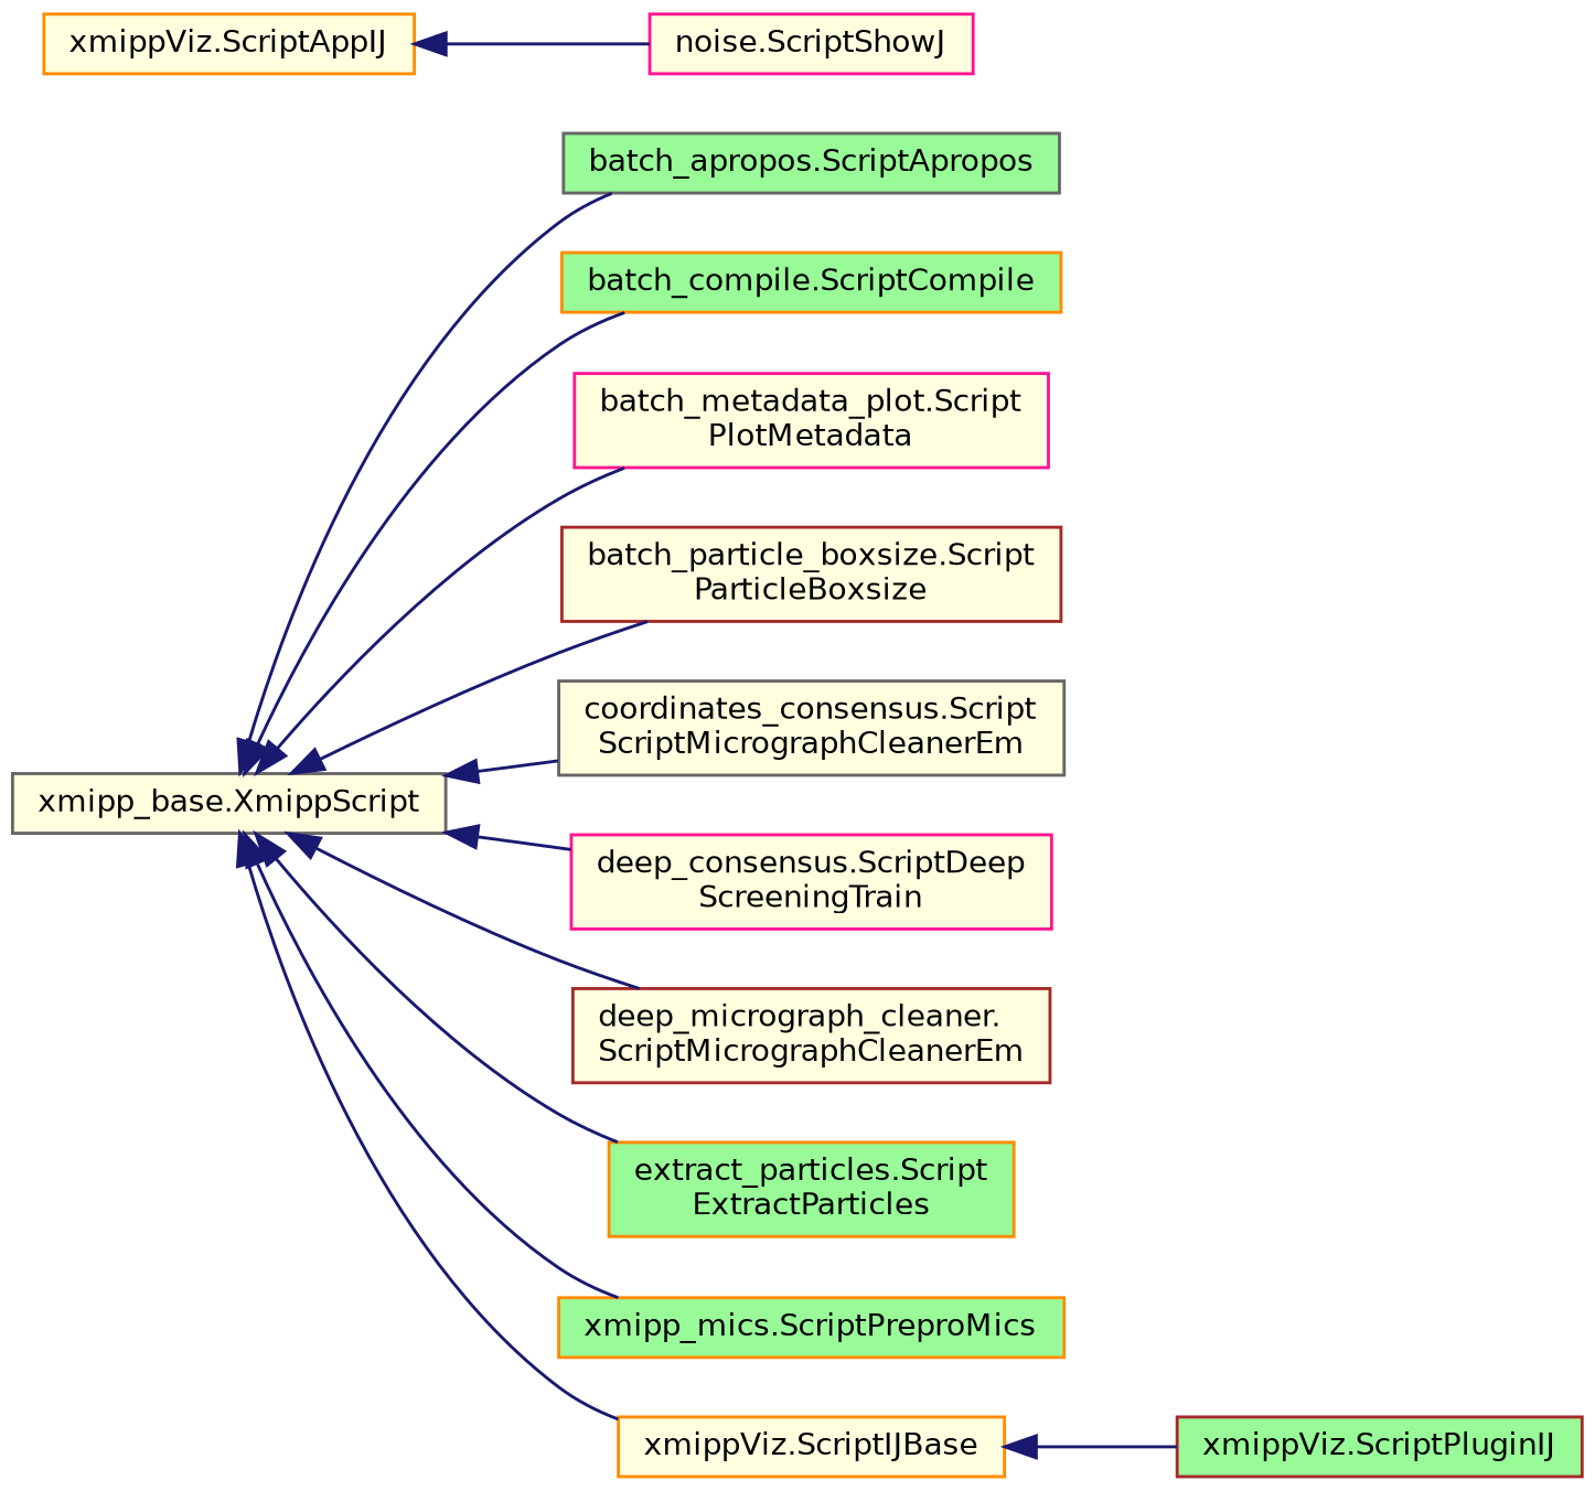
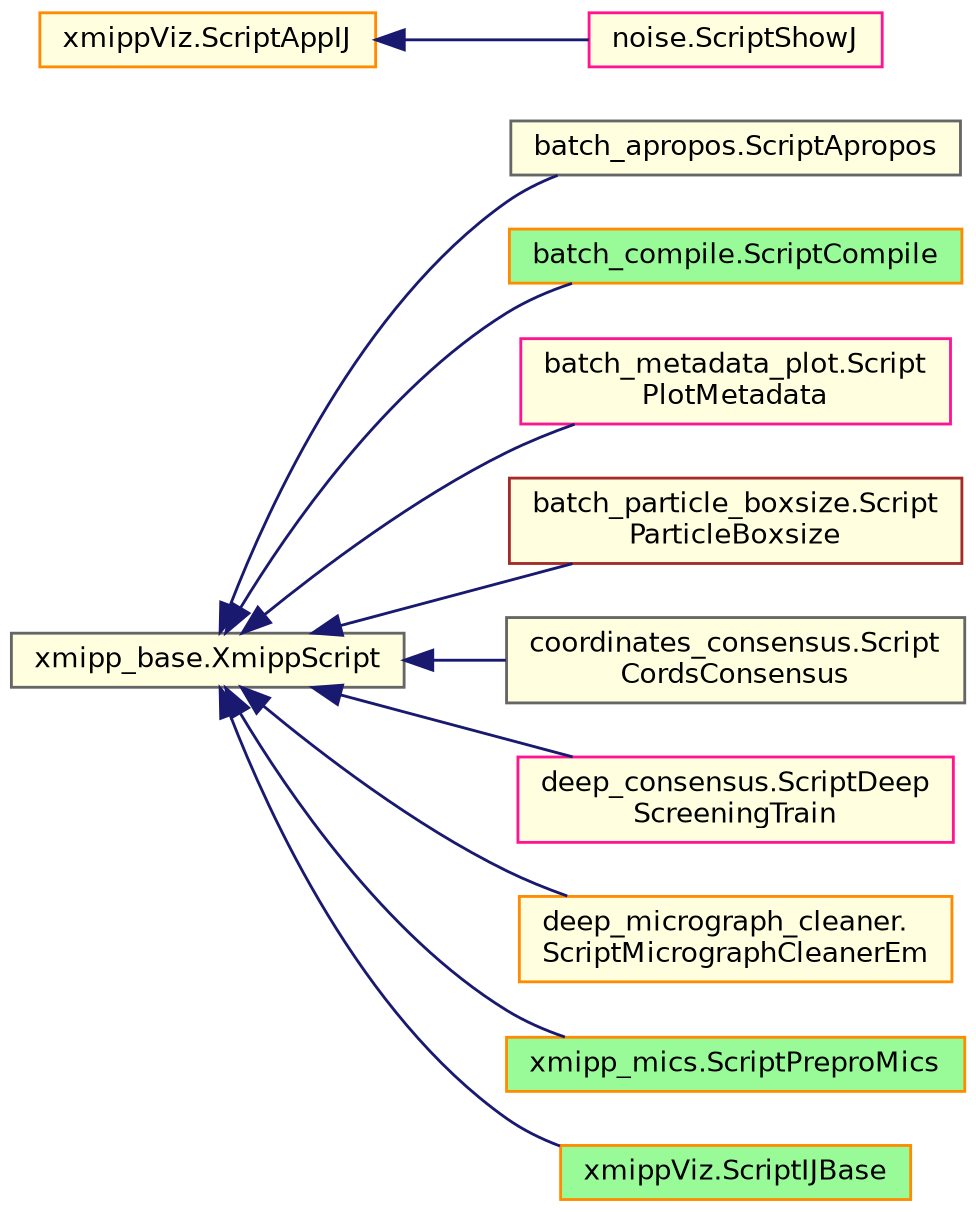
  digraph {
    rankdir=LR
    node [color=darkorange fillcolor=lightyellow fontname=Helvetica fontsize=10 shape=record style=filled]
    edge [color=midnightblue dir=back fontname=Helvetica fontsize=10 labelfontname=Helvetica labelfontsize=10 style=solid]
    n1 [color=gray40 height=0.2 label="xmipp_base.XmippScript" width=0.4]
-   n2 [color=gray40 fillcolor=palegreen height=0.2 label="batch_apropos.ScriptApropos" width=0.4]
+   n2 [color=gray40 height=0.2 label="batch_apropos.ScriptApropos" width=0.4]
    n3 [fillcolor=palegreen height=0.2 label="batch_compile.ScriptCompile" width=0.4]
    n4 [color=deeppink height=0.2 label="batch_metadata_plot.Script\lPlotMetadata" width=0.4]
    n5 [color=brown height=0.2 label="batch_particle_boxsize.Script\lParticleBoxsize" width=0.4]
-   n6 [color=gray40 height=0.2 label="coordinates_consensus.Script\lScriptMicrographCleanerEm" width=0.4]
+   n6 [color=gray40 height=0.2 label="coordinates_consensus.Script\lCordsConsensus" width=0.4]
    n7 [color=deeppink height=0.2 label="deep_consensus.ScriptDeep\lScreeningTrain" width=0.4]
-   n8 [color=brown height=0.2 label="deep_micrograph_cleaner.\lScriptMicrographCleanerEm" width=0.4]
-   n9 [fillcolor=palegreen height=0.2 label="extract_particles.Script\lExtractParticles" width=0.4]
+   n8 [height=0.2 label="deep_micrograph_cleaner.\lScriptMicrographCleanerEm" width=0.4]
    n10 [fillcolor=palegreen height=0.2 label="xmipp_mics.ScriptPreproMics" width=0.4]
-   n11 [height=0.2 label="xmippViz.ScriptIJBase" width=0.4]
-   n12 [color=brown fillcolor=palegreen height=0.2 label="xmippViz.ScriptPluginIJ" width=0.4]
+   n11 [fillcolor=palegreen height=0.2 label="xmippViz.ScriptIJBase" width=0.4]
    n13 [height=0.2 label="xmippViz.ScriptAppIJ" width=0.4]
    n14 [color=deeppink height=0.2 label="noise.ScriptShowJ" width=0.4]
    n1 -> n2
    n1 -> n3
    n1 -> n4
    n1 -> n5
    n1 -> n6
    n1 -> n7
    n1 -> n8
-   n1 -> n9
    n1 -> n10
    n1 -> n11
-   n11 -> n12
    n13 -> n14
  }
